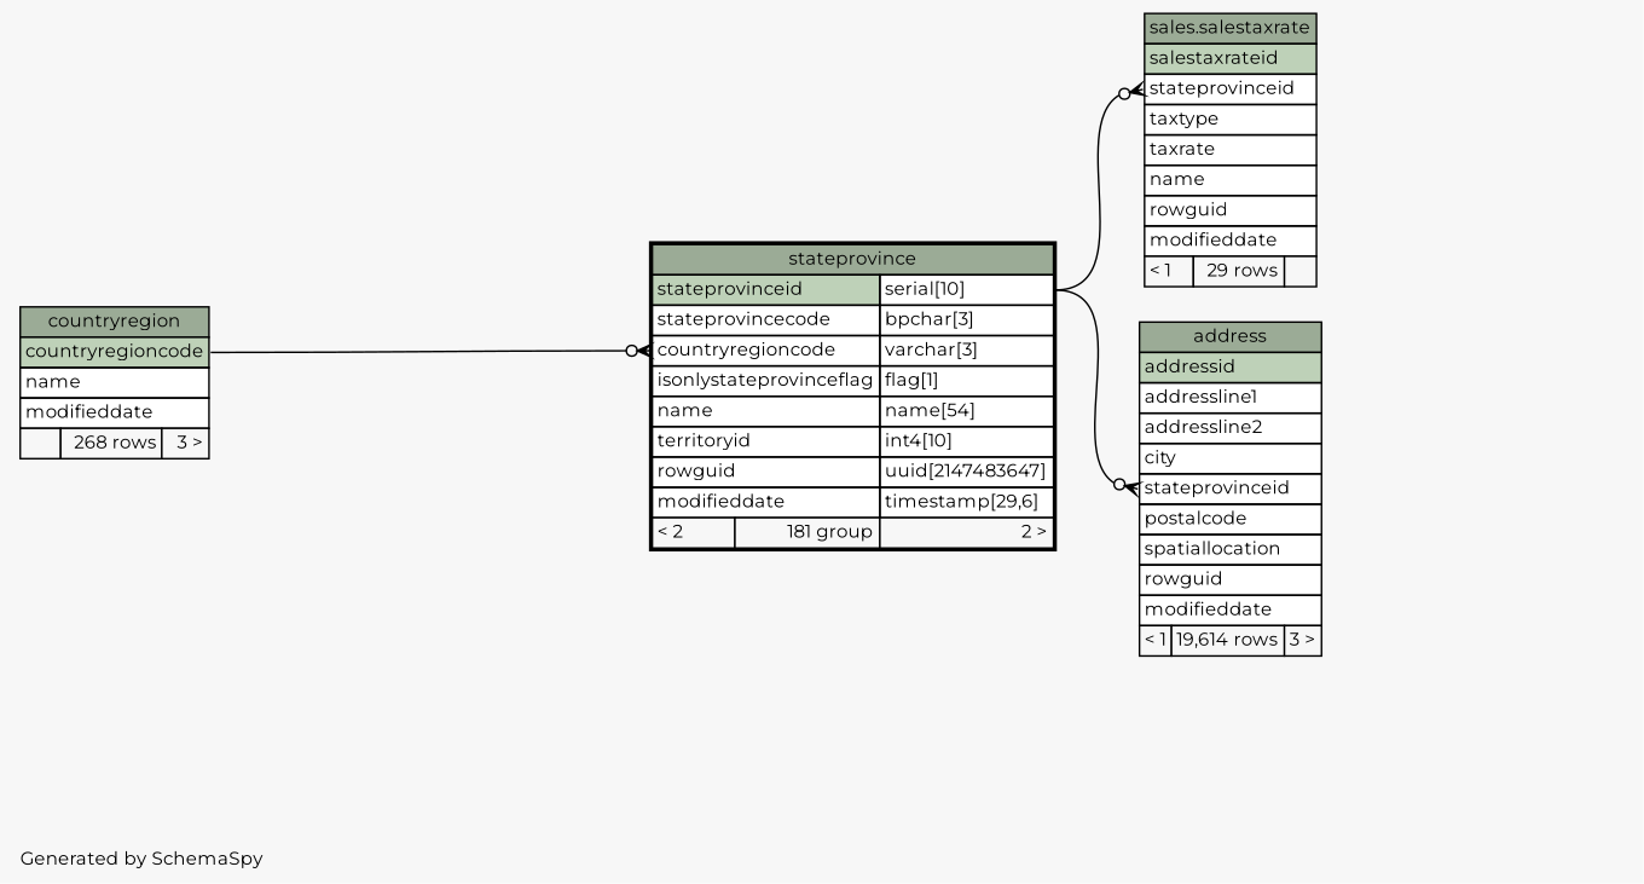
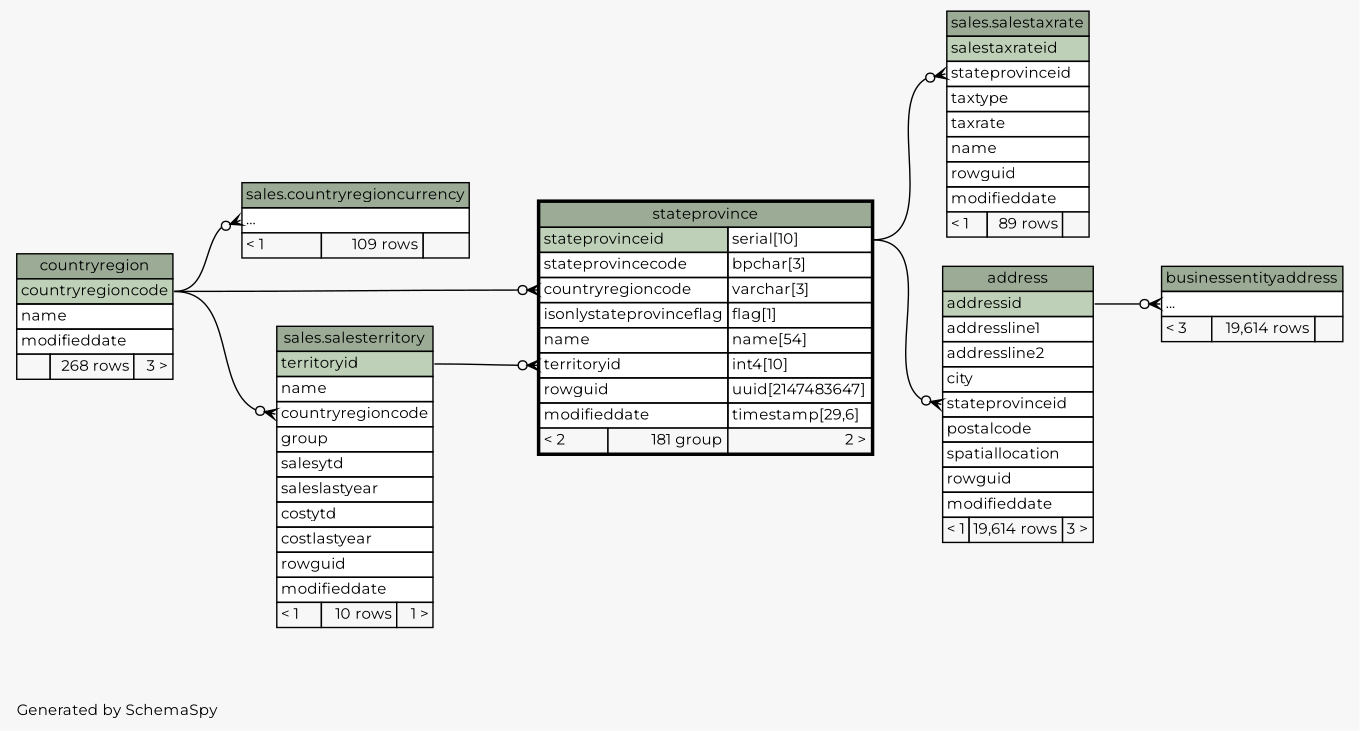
  digraph {
    bgcolor="#f7f7f7"
    fontname=Montserrat
    fontsize=11
    label="\nGenerated by SchemaSpy"
    labeljust=l
    nodesep=0.18
    rankdir=RL
    ranksep=0.46
    node [fontname=Montserrat fontsize=11 shape=plaintext]
    edge [arrowhead=none arrowsize=0.8 arrowtail=crowodot dir=back fontname=Montserrat headport="countryregioncode:e" tailport="stateprovinceid:w"]
    n1 [label=<     <TABLE BORDER="0" CELLBORDER="1" CELLSPACING="0" BGCOLOR="#ffffff">       <TR><TD COLSPAN="3" BGCOLOR="#9bab96" ALIGN="CENTER">address</TD></TR>       <TR><TD PORT="addressid" COLSPAN="3" BGCOLOR="#bed1b8" ALIGN="LEFT">addressid</TD></TR>       <TR><TD PORT="addressline1" COLSPAN="3" ALIGN="LEFT">addressline1</TD></TR>       <TR><TD PORT="addressline2" COLSPAN="3" ALIGN="LEFT">addressline2</TD></TR>       <TR><TD PORT="city" COLSPAN="3" ALIGN="LEFT">city</TD></TR>       <TR><TD PORT="stateprovinceid" COLSPAN="3" ALIGN="LEFT">stateprovinceid</TD></TR>       <TR><TD PORT="postalcode" COLSPAN="3" ALIGN="LEFT">postalcode</TD></TR>       <TR><TD PORT="spatiallocation" COLSPAN="3" ALIGN="LEFT">spatiallocation</TD></TR>       <TR><TD PORT="rowguid" COLSPAN="3" ALIGN="LEFT">rowguid</TD></TR>       <TR><TD PORT="modifieddate" COLSPAN="3" ALIGN="LEFT">modifieddate</TD></TR>       <TR><TD ALIGN="LEFT" BGCOLOR="#f7f7f7">&lt; 1</TD><TD ALIGN="RIGHT" BGCOLOR="#f7f7f7">19,614 rows</TD><TD ALIGN="RIGHT" BGCOLOR="#f7f7f7">3 &gt;</TD></TR>     </TABLE>>]
    n2 [label=<     <TABLE BORDER="2" CELLBORDER="1" CELLSPACING="0" BGCOLOR="#ffffff">       <TR><TD COLSPAN="3" BGCOLOR="#9bab96" ALIGN="CENTER">stateprovince</TD></TR>       <TR><TD PORT="stateprovinceid" COLSPAN="2" BGCOLOR="#bed1b8" ALIGN="LEFT">stateprovinceid</TD><TD PORT="stateprovinceid.type" ALIGN="LEFT">serial[10]</TD></TR>       <TR><TD PORT="stateprovincecode" COLSPAN="2" ALIGN="LEFT">stateprovincecode</TD><TD PORT="stateprovincecode.type" ALIGN="LEFT">bpchar[3]</TD></TR>       <TR><TD PORT="countryregioncode" COLSPAN="2" ALIGN="LEFT">countryregioncode</TD><TD PORT="countryregioncode.type" ALIGN="LEFT">varchar[3]</TD></TR>       <TR><TD PORT="isonlystateprovinceflag" COLSPAN="2" ALIGN="LEFT">isonlystateprovinceflag</TD><TD PORT="isonlystateprovinceflag.type" ALIGN="LEFT">flag[1]</TD></TR>       <TR><TD PORT="name" COLSPAN="2" ALIGN="LEFT">name</TD><TD PORT="name.type" ALIGN="LEFT">name[54]</TD></TR>       <TR><TD PORT="territoryid" COLSPAN="2" ALIGN="LEFT">territoryid</TD><TD PORT="territoryid.type" ALIGN="LEFT">int4[10]</TD></TR>       <TR><TD PORT="rowguid" COLSPAN="2" ALIGN="LEFT">rowguid</TD><TD PORT="rowguid.type" ALIGN="LEFT">uuid[2147483647]</TD></TR>       <TR><TD PORT="modifieddate" COLSPAN="2" ALIGN="LEFT">modifieddate</TD><TD PORT="modifieddate.type" ALIGN="LEFT">timestamp[29,6]</TD></TR>       <TR><TD ALIGN="LEFT" BGCOLOR="#f7f7f7">&lt; 2</TD><TD ALIGN="RIGHT" BGCOLOR="#f7f7f7">181 group</TD><TD ALIGN="RIGHT" BGCOLOR="#f7f7f7">2 &gt;</TD></TR>     </TABLE>>]
    n3 [label=<     <TABLE BORDER="0" CELLBORDER="1" CELLSPACING="0" BGCOLOR="#ffffff">       <TR><TD COLSPAN="3" BGCOLOR="#9bab96" ALIGN="CENTER">countryregion</TD></TR>       <TR><TD PORT="countryregioncode" COLSPAN="3" BGCOLOR="#bed1b8" ALIGN="LEFT">countryregioncode</TD></TR>       <TR><TD PORT="name" COLSPAN="3" ALIGN="LEFT">name</TD></TR>       <TR><TD PORT="modifieddate" COLSPAN="3" ALIGN="LEFT">modifieddate</TD></TR>       <TR><TD ALIGN="LEFT" BGCOLOR="#f7f7f7">  </TD><TD ALIGN="RIGHT" BGCOLOR="#f7f7f7">268 rows</TD><TD ALIGN="RIGHT" BGCOLOR="#f7f7f7">3 &gt;</TD></TR>     </TABLE>>]
-   n7 [label=<     <TABLE BORDER="0" CELLBORDER="1" CELLSPACING="0" BGCOLOR="#ffffff">       <TR><TD COLSPAN="3" BGCOLOR="#9bab96" ALIGN="CENTER">sales.salestaxrate</TD></TR>       <TR><TD PORT="salestaxrateid" COLSPAN="3" BGCOLOR="#bed1b8" ALIGN="LEFT">salestaxrateid</TD></TR>       <TR><TD PORT="stateprovinceid" COLSPAN="3" ALIGN="LEFT">stateprovinceid</TD></TR>       <TR><TD PORT="taxtype" COLSPAN="3" ALIGN="LEFT">taxtype</TD></TR>       <TR><TD PORT="taxrate" COLSPAN="3" ALIGN="LEFT">taxrate</TD></TR>       <TR><TD PORT="name" COLSPAN="3" ALIGN="LEFT">name</TD></TR>       <TR><TD PORT="rowguid" COLSPAN="3" ALIGN="LEFT">rowguid</TD></TR>       <TR><TD PORT="modifieddate" COLSPAN="3" ALIGN="LEFT">modifieddate</TD></TR>       <TR><TD ALIGN="LEFT" BGCOLOR="#f7f7f7">&lt; 1</TD><TD ALIGN="RIGHT" BGCOLOR="#f7f7f7">29 rows</TD><TD ALIGN="RIGHT" BGCOLOR="#f7f7f7">  </TD></TR>     </TABLE>>]
+   n4 [label=<     <TABLE BORDER="0" CELLBORDER="1" CELLSPACING="0" BGCOLOR="#ffffff">       <TR><TD COLSPAN="3" BGCOLOR="#9bab96" ALIGN="CENTER">sales.salesterritory</TD></TR>       <TR><TD PORT="territoryid" COLSPAN="3" BGCOLOR="#bed1b8" ALIGN="LEFT">territoryid</TD></TR>       <TR><TD PORT="name" COLSPAN="3" ALIGN="LEFT">name</TD></TR>       <TR><TD PORT="countryregioncode" COLSPAN="3" ALIGN="LEFT">countryregioncode</TD></TR>       <TR><TD PORT="group" COLSPAN="3" ALIGN="LEFT">group</TD></TR>       <TR><TD PORT="salesytd" COLSPAN="3" ALIGN="LEFT">salesytd</TD></TR>       <TR><TD PORT="saleslastyear" COLSPAN="3" ALIGN="LEFT">saleslastyear</TD></TR>       <TR><TD PORT="costytd" COLSPAN="3" ALIGN="LEFT">costytd</TD></TR>       <TR><TD PORT="costlastyear" COLSPAN="3" ALIGN="LEFT">costlastyear</TD></TR>       <TR><TD PORT="rowguid" COLSPAN="3" ALIGN="LEFT">rowguid</TD></TR>       <TR><TD PORT="modifieddate" COLSPAN="3" ALIGN="LEFT">modifieddate</TD></TR>       <TR><TD ALIGN="LEFT" BGCOLOR="#f7f7f7">&lt; 1</TD><TD ALIGN="RIGHT" BGCOLOR="#f7f7f7">10 rows</TD><TD ALIGN="RIGHT" BGCOLOR="#f7f7f7">1 &gt;</TD></TR>     </TABLE>>]
+   n5 [label=<     <TABLE BORDER="0" CELLBORDER="1" CELLSPACING="0" BGCOLOR="#ffffff">       <TR><TD COLSPAN="3" BGCOLOR="#9bab96" ALIGN="CENTER">businessentityaddress</TD></TR>       <TR><TD PORT="elipses" COLSPAN="3" ALIGN="LEFT">...</TD></TR>       <TR><TD ALIGN="LEFT" BGCOLOR="#f7f7f7">&lt; 3</TD><TD ALIGN="RIGHT" BGCOLOR="#f7f7f7">19,614 rows</TD><TD ALIGN="RIGHT" BGCOLOR="#f7f7f7">  </TD></TR>     </TABLE>>]
+   n6 [label=<     <TABLE BORDER="0" CELLBORDER="1" CELLSPACING="0" BGCOLOR="#ffffff">       <TR><TD COLSPAN="3" BGCOLOR="#9bab96" ALIGN="CENTER">sales.countryregioncurrency</TD></TR>       <TR><TD PORT="elipses" COLSPAN="3" ALIGN="LEFT">...</TD></TR>       <TR><TD ALIGN="LEFT" BGCOLOR="#f7f7f7">&lt; 1</TD><TD ALIGN="RIGHT" BGCOLOR="#f7f7f7">109 rows</TD><TD ALIGN="RIGHT" BGCOLOR="#f7f7f7">  </TD></TR>     </TABLE>>]
+   n7 [label=<     <TABLE BORDER="0" CELLBORDER="1" CELLSPACING="0" BGCOLOR="#ffffff">       <TR><TD COLSPAN="3" BGCOLOR="#9bab96" ALIGN="CENTER">sales.salestaxrate</TD></TR>       <TR><TD PORT="salestaxrateid" COLSPAN="3" BGCOLOR="#bed1b8" ALIGN="LEFT">salestaxrateid</TD></TR>       <TR><TD PORT="stateprovinceid" COLSPAN="3" ALIGN="LEFT">stateprovinceid</TD></TR>       <TR><TD PORT="taxtype" COLSPAN="3" ALIGN="LEFT">taxtype</TD></TR>       <TR><TD PORT="taxrate" COLSPAN="3" ALIGN="LEFT">taxrate</TD></TR>       <TR><TD PORT="name" COLSPAN="3" ALIGN="LEFT">name</TD></TR>       <TR><TD PORT="rowguid" COLSPAN="3" ALIGN="LEFT">rowguid</TD></TR>       <TR><TD PORT="modifieddate" COLSPAN="3" ALIGN="LEFT">modifieddate</TD></TR>       <TR><TD ALIGN="LEFT" BGCOLOR="#f7f7f7">&lt; 1</TD><TD ALIGN="RIGHT" BGCOLOR="#f7f7f7">89 rows</TD><TD ALIGN="RIGHT" BGCOLOR="#f7f7f7">  </TD></TR>     </TABLE>>]
    n1 -> n2 [headport="stateprovinceid.type:e"]
    n2 -> n3 [tailport="countryregioncode:w"]
+   n2 -> n4 [headport="territoryid:e" tailport="territoryid:w"]
+   n4 -> n3 [tailport="countryregioncode:w"]
+   n5 -> n1 [headport="addressid:e" tailport="elipses:w"]
+   n6 -> n3 [tailport="elipses:w"]
    n7 -> n2 [headport="stateprovinceid.type:e"]
  }
